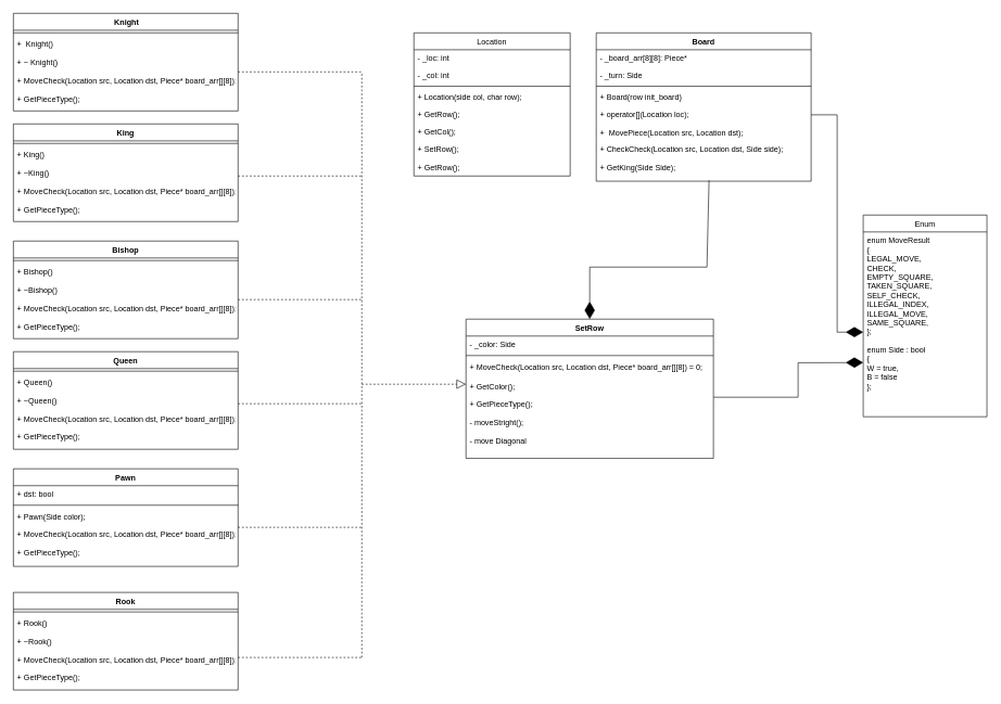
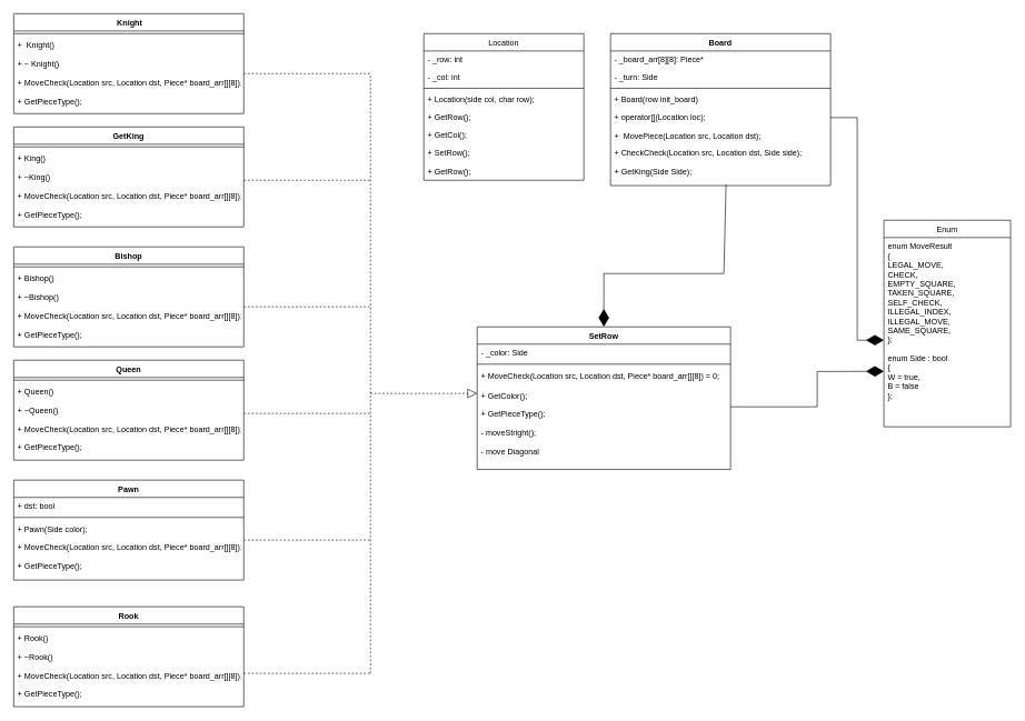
  <mxCell id="0" />
  <mxCell id="1" parent="0" />
  <mxCell id="2" value="SetRow" style="swimlane;fontStyle=1;align=center;verticalAlign=top;childLayout=stackLayout;horizontal=1;startSize=26;horizontalStack=0;resizeParent=1;resizeParentMax=0;resizeLast=0;collapsible=1;marginBottom=0;rounded=0;swimlaneLine=1;shadow=0;rotatable=0;" parent="1" vertex="1"><mxGeometry x="715" y="490" width="380" height="214" as="geometry" /></mxCell>
  <mxCell id="3" value="- _color: Side" style="text;strokeColor=none;fillColor=none;align=left;verticalAlign=top;spacingLeft=4;spacingRight=4;overflow=hidden;rotatable=0;points=[[0,0.5],[1,0.5]];portConstraint=eastwest;" parent="2" vertex="1"><mxGeometry y="26" width="380" height="26" as="geometry" /></mxCell>
  <mxCell id="4" value="" style="line;strokeWidth=1;fillColor=none;align=left;verticalAlign=middle;spacingTop=-1;spacingLeft=3;spacingRight=3;rotatable=0;labelPosition=right;points=[];portConstraint=eastwest;" parent="2" vertex="1"><mxGeometry y="52" width="380" height="8" as="geometry" /></mxCell>
  <mxCell id="5" value="+ MoveCheck(Location src, Location dst, Piece* board_arr[][8]) = 0;" style="text;strokeColor=none;fillColor=none;align=left;verticalAlign=top;spacingLeft=4;spacingRight=4;overflow=hidden;rotatable=0;points=[[0,0.5],[1,0.5]];portConstraint=eastwest;" parent="2" vertex="1"><mxGeometry y="60" width="380" height="30" as="geometry" /></mxCell>
  <mxCell id="6" value="+ GetColor();&#10;&#10;+ GetPieceType();&#10;&#10;- moveStright();&#10;&#10;- move Diagonal" style="text;strokeColor=none;fillColor=none;align=left;verticalAlign=top;spacingLeft=4;spacingRight=4;overflow=hidden;rotatable=0;points=[[0,0.5],[1,0.5]];portConstraint=eastwest;" parent="2" vertex="1"><mxGeometry y="90" width="380" height="124" as="geometry" /></mxCell>
  <mxCell id="7" value="Board" style="swimlane;fontStyle=1;align=center;verticalAlign=top;childLayout=stackLayout;horizontal=1;startSize=26;horizontalStack=0;resizeParent=1;resizeParentMax=0;resizeLast=0;collapsible=1;marginBottom=0;" parent="1" vertex="1"><mxGeometry x="915" y="50" width="330" height="228" as="geometry"><mxRectangle x="40" y="39" width="60" height="26" as="alternateBounds" /></mxGeometry></mxCell>
  <mxCell id="8" value="- _board_arr[8][8]: Piece*" style="text;strokeColor=none;fillColor=none;align=left;verticalAlign=top;spacingLeft=4;spacingRight=4;overflow=hidden;rotatable=0;points=[[0,0.5],[1,0.5]];portConstraint=eastwest;" parent="7" vertex="1"><mxGeometry y="26" width="330" height="26" as="geometry" /></mxCell>
  <mxCell id="9" value="- _turn: Side" style="text;strokeColor=none;fillColor=none;align=left;verticalAlign=top;spacingLeft=4;spacingRight=4;overflow=hidden;rotatable=0;points=[[0,0.5],[1,0.5]];portConstraint=eastwest;" parent="7" vertex="1"><mxGeometry y="52" width="330" height="26" as="geometry" /></mxCell>
  <mxCell id="10" value="" style="line;strokeWidth=1;fillColor=none;align=left;verticalAlign=middle;spacingTop=-1;spacingLeft=3;spacingRight=3;rotatable=0;labelPosition=right;points=[];portConstraint=eastwest;" parent="7" vertex="1"><mxGeometry y="78" width="330" height="8" as="geometry" /></mxCell>
  <mxCell id="11" value="+ Board(row init_board)" style="text;strokeColor=none;fillColor=none;align=left;verticalAlign=top;spacingLeft=4;spacingRight=4;overflow=hidden;rotatable=0;points=[[0,0.5],[1,0.5]];portConstraint=eastwest;" parent="7" vertex="1"><mxGeometry y="86" width="330" height="26" as="geometry" /></mxCell>
  <mxCell id="12" value="+ operator[](Location loc);" style="text;strokeColor=none;fillColor=none;align=left;verticalAlign=top;spacingLeft=4;spacingRight=4;overflow=hidden;rotatable=0;points=[[0,0.5],[1,0.5]];portConstraint=eastwest;" parent="7" vertex="1"><mxGeometry y="112" width="330" height="28" as="geometry" /></mxCell>
  <mxCell id="13" value="+  MovePiece(Location src, Location dst);" style="text;strokeColor=none;fillColor=none;align=left;verticalAlign=top;spacingLeft=4;spacingRight=4;overflow=hidden;rotatable=0;points=[[0,0.5],[1,0.5]];portConstraint=eastwest;" parent="7" vertex="1"><mxGeometry y="140" width="330" height="26" as="geometry" /></mxCell>
  <mxCell id="14" value="+ CheckCheck(Location src, Location dst, Side side);&#10;&#10;+ GetKing(Side Side);" style="text;strokeColor=none;fillColor=none;align=left;verticalAlign=top;spacingLeft=4;spacingRight=4;overflow=hidden;rotatable=0;points=[[0,0.5],[1,0.5]];portConstraint=eastwest;" parent="7" vertex="1"><mxGeometry y="166" width="330" height="62" as="geometry" /></mxCell>
  <mxCell id="15" value="Location" style="swimlane;fontStyle=0;childLayout=stackLayout;horizontal=1;startSize=26;fillColor=none;horizontalStack=0;resizeParent=1;resizeParentMax=0;resizeLast=0;collapsible=1;marginBottom=0;" parent="1" vertex="1"><mxGeometry x="635" y="50" width="240" height="220" as="geometry" /></mxCell>
- <mxCell id="16" value="- _loc: int" style="text;strokeColor=none;fillColor=none;align=left;verticalAlign=top;spacingLeft=4;spacingRight=4;overflow=hidden;rotatable=0;points=[[0,0.5],[1,0.5]];portConstraint=eastwest;" parent="15" vertex="1"><mxGeometry y="26" width="240" height="26" as="geometry" /></mxCell>
+ <mxCell id="16" value="- _row: int" style="text;strokeColor=none;fillColor=none;align=left;verticalAlign=top;spacingLeft=4;spacingRight=4;overflow=hidden;rotatable=0;points=[[0,0.5],[1,0.5]];portConstraint=eastwest;" parent="15" vertex="1"><mxGeometry y="26" width="240" height="26" as="geometry" /></mxCell>
  <mxCell id="17" value="- _col: int" style="text;strokeColor=none;fillColor=none;align=left;verticalAlign=top;spacingLeft=4;spacingRight=4;overflow=hidden;rotatable=0;points=[[0,0.5],[1,0.5]];portConstraint=eastwest;" parent="15" vertex="1"><mxGeometry y="52" width="240" height="26" as="geometry" /></mxCell>
  <mxCell id="18" value="" style="line;strokeWidth=1;fillColor=none;align=left;verticalAlign=middle;spacingTop=-1;spacingLeft=3;spacingRight=3;rotatable=0;labelPosition=right;points=[];portConstraint=eastwest;" parent="15" vertex="1"><mxGeometry y="78" width="240" height="8" as="geometry" /></mxCell>
  <mxCell id="19" value="+ Location(side col, char row);" style="text;strokeColor=none;fillColor=none;align=left;verticalAlign=top;spacingLeft=4;spacingRight=4;overflow=hidden;rotatable=0;points=[[0,0.5],[1,0.5]];portConstraint=eastwest;" parent="15" vertex="1"><mxGeometry y="86" width="240" height="26" as="geometry" /></mxCell>
  <mxCell id="20" value="+ GetRow();" style="text;strokeColor=none;fillColor=none;align=left;verticalAlign=top;spacingLeft=4;spacingRight=4;overflow=hidden;rotatable=0;points=[[0,0.5],[1,0.5]];portConstraint=eastwest;" parent="15" vertex="1"><mxGeometry y="112" width="240" height="26" as="geometry" /></mxCell>
  <mxCell id="21" value="+ GetCol();&#10;&#10;+ SetRow();&#10;&#10;+ GetRow();" style="text;strokeColor=none;fillColor=none;align=left;verticalAlign=top;spacingLeft=4;spacingRight=4;overflow=hidden;rotatable=0;points=[[0,0.5],[1,0.5]];portConstraint=eastwest;" parent="15" vertex="1"><mxGeometry y="138" width="240" height="82" as="geometry" /></mxCell>
  <mxCell id="22" value="Pawn" style="swimlane;fontStyle=1;align=center;verticalAlign=top;childLayout=stackLayout;horizontal=1;startSize=26;horizontalStack=0;resizeParent=1;resizeParentMax=0;resizeLast=0;collapsible=1;marginBottom=0;" parent="1" vertex="1"><mxGeometry x="20" y="720" width="345" height="150" as="geometry" /></mxCell>
  <mxCell id="23" value="+ dst: bool" style="text;strokeColor=none;fillColor=none;align=left;verticalAlign=top;spacingLeft=4;spacingRight=4;overflow=hidden;rotatable=0;points=[[0,0.5],[1,0.5]];portConstraint=eastwest;" parent="22" vertex="1"><mxGeometry y="26" width="345" height="26" as="geometry" /></mxCell>
  <mxCell id="24" value="" style="line;strokeWidth=1;fillColor=none;align=left;verticalAlign=middle;spacingTop=-1;spacingLeft=3;spacingRight=3;rotatable=0;labelPosition=right;points=[];portConstraint=eastwest;strokeColor=inherit;" parent="22" vertex="1"><mxGeometry y="52" width="345" height="8" as="geometry" /></mxCell>
  <mxCell id="25" value="+ Pawn(Side color);&#10;&#10;+ MoveCheck(Location src, Location dst, Piece* board_arr[][8]);&#10;&#10;+ GetPieceType();" style="text;strokeColor=none;fillColor=none;align=left;verticalAlign=top;spacingLeft=4;spacingRight=4;overflow=hidden;rotatable=0;points=[[0,0.5],[1,0.5]];portConstraint=eastwest;" parent="22" vertex="1"><mxGeometry y="60" width="345" height="90" as="geometry" /></mxCell>
  <mxCell id="26" value="Queen" style="swimlane;fontStyle=1;align=center;verticalAlign=top;childLayout=stackLayout;horizontal=1;startSize=26;horizontalStack=0;resizeParent=1;resizeParentMax=0;resizeLast=0;collapsible=1;marginBottom=0;" parent="1" vertex="1"><mxGeometry x="20" y="540" width="345" height="150" as="geometry" /></mxCell>
  <mxCell id="27" value="" style="line;strokeWidth=1;fillColor=none;align=left;verticalAlign=middle;spacingTop=-1;spacingLeft=3;spacingRight=3;rotatable=0;labelPosition=right;points=[];portConstraint=eastwest;strokeColor=inherit;" parent="26" vertex="1"><mxGeometry y="26" width="345" height="8" as="geometry" /></mxCell>
  <mxCell id="28" value="+ Queen()&#10;&#10;+ ~Queen()&#10;&#10;+ MoveCheck(Location src, Location dst, Piece* board_arr[][8]);&#10;&#10;+ GetPieceType();" style="text;strokeColor=none;fillColor=none;align=left;verticalAlign=top;spacingLeft=4;spacingRight=4;overflow=hidden;rotatable=0;points=[[0,0.5],[1,0.5]];portConstraint=eastwest;" parent="26" vertex="1"><mxGeometry y="34" width="345" height="116" as="geometry" /></mxCell>
  <mxCell id="29" value=" Knight&#10;" style="swimlane;fontStyle=1;align=center;verticalAlign=top;childLayout=stackLayout;horizontal=1;startSize=26;horizontalStack=0;resizeParent=1;resizeParentMax=0;resizeLast=0;collapsible=1;marginBottom=0;" vertex="1" parent="1"><mxGeometry x="20" y="20" width="345" height="150" as="geometry" /></mxCell>
  <mxCell id="30" value="" style="line;strokeWidth=1;fillColor=none;align=left;verticalAlign=middle;spacingTop=-1;spacingLeft=3;spacingRight=3;rotatable=0;labelPosition=right;points=[];portConstraint=eastwest;strokeColor=inherit;" vertex="1" parent="29"><mxGeometry y="26" width="345" height="8" as="geometry" /></mxCell>
  <mxCell id="31" value="+  Knight()&#10;&#10;+ ~ Knight()&#10;&#10;+ MoveCheck(Location src, Location dst, Piece* board_arr[][8]);&#10;&#10;+ GetPieceType();" style="text;strokeColor=none;fillColor=none;align=left;verticalAlign=top;spacingLeft=4;spacingRight=4;overflow=hidden;rotatable=0;points=[[0,0.5],[1,0.5]];portConstraint=eastwest;" vertex="1" parent="29"><mxGeometry y="34" width="345" height="116" as="geometry" /></mxCell>
  <mxCell id="32" value="Bishop&#10;" style="swimlane;fontStyle=1;align=center;verticalAlign=top;childLayout=stackLayout;horizontal=1;startSize=26;horizontalStack=0;resizeParent=1;resizeParentMax=0;resizeLast=0;collapsible=1;marginBottom=0;" vertex="1" parent="1"><mxGeometry x="20" y="370" width="345" height="150" as="geometry" /></mxCell>
  <mxCell id="33" value="" style="line;strokeWidth=1;fillColor=none;align=left;verticalAlign=middle;spacingTop=-1;spacingLeft=3;spacingRight=3;rotatable=0;labelPosition=right;points=[];portConstraint=eastwest;strokeColor=inherit;" vertex="1" parent="32"><mxGeometry y="26" width="345" height="8" as="geometry" /></mxCell>
  <mxCell id="34" value="+ Bishop()&#10;&#10;+ ~Bishop()&#10;&#10;+ MoveCheck(Location src, Location dst, Piece* board_arr[][8]);&#10;&#10;+ GetPieceType();" style="text;strokeColor=none;fillColor=none;align=left;verticalAlign=top;spacingLeft=4;spacingRight=4;overflow=hidden;rotatable=0;points=[[0,0.5],[1,0.5]];portConstraint=eastwest;" vertex="1" parent="32"><mxGeometry y="34" width="345" height="116" as="geometry" /></mxCell>
- <mxCell id="35" value="King&#10;&#10;" style="swimlane;fontStyle=1;align=center;verticalAlign=top;childLayout=stackLayout;horizontal=1;startSize=26;horizontalStack=0;resizeParent=1;resizeParentMax=0;resizeLast=0;collapsible=1;marginBottom=0;" vertex="1" parent="1"><mxGeometry x="20" y="190" width="345" height="150" as="geometry" /></mxCell>
+ <mxCell id="35" value="GetKing&#10;&#10;" style="swimlane;fontStyle=1;align=center;verticalAlign=top;childLayout=stackLayout;horizontal=1;startSize=26;horizontalStack=0;resizeParent=1;resizeParentMax=0;resizeLast=0;collapsible=1;marginBottom=0;" vertex="1" parent="1"><mxGeometry x="20" y="190" width="345" height="150" as="geometry" /></mxCell>
  <mxCell id="36" value="" style="line;strokeWidth=1;fillColor=none;align=left;verticalAlign=middle;spacingTop=-1;spacingLeft=3;spacingRight=3;rotatable=0;labelPosition=right;points=[];portConstraint=eastwest;strokeColor=inherit;" vertex="1" parent="35"><mxGeometry y="26" width="345" height="8" as="geometry" /></mxCell>
  <mxCell id="37" value="+ King()&#10;&#10;+ ~King()&#10;&#10;+ MoveCheck(Location src, Location dst, Piece* board_arr[][8]);&#10;&#10;+ GetPieceType();" style="text;strokeColor=none;fillColor=none;align=left;verticalAlign=top;spacingLeft=4;spacingRight=4;overflow=hidden;rotatable=0;points=[[0,0.5],[1,0.5]];portConstraint=eastwest;" vertex="1" parent="35"><mxGeometry y="34" width="345" height="116" as="geometry" /></mxCell>
  <mxCell id="38" value="Rook" style="swimlane;fontStyle=1;align=center;verticalAlign=top;childLayout=stackLayout;horizontal=1;startSize=26;horizontalStack=0;resizeParent=1;resizeParentMax=0;resizeLast=0;collapsible=1;marginBottom=0;" vertex="1" parent="1"><mxGeometry x="20" y="910" width="345" height="150" as="geometry" /></mxCell>
  <mxCell id="39" value="" style="line;strokeWidth=1;fillColor=none;align=left;verticalAlign=middle;spacingTop=-1;spacingLeft=3;spacingRight=3;rotatable=0;labelPosition=right;points=[];portConstraint=eastwest;strokeColor=inherit;" vertex="1" parent="38"><mxGeometry y="26" width="345" height="8" as="geometry" /></mxCell>
  <mxCell id="40" value="+ Rook()&#10;&#10;+ ~Rook()&#10;&#10;+ MoveCheck(Location src, Location dst, Piece* board_arr[][8]);&#10;&#10;+ GetPieceType();" style="text;strokeColor=none;fillColor=none;align=left;verticalAlign=top;spacingLeft=4;spacingRight=4;overflow=hidden;rotatable=0;points=[[0,0.5],[1,0.5]];portConstraint=eastwest;" vertex="1" parent="38"><mxGeometry y="34" width="345" height="116" as="geometry" /></mxCell>
  <mxCell id="41" value="" style="endArrow=block;dashed=1;endFill=0;endSize=12;html=1;rounded=0;" edge="1" parent="1"><mxGeometry width="160" relative="1" as="geometry"><mxPoint x="555" y="590" as="sourcePoint" /><mxPoint x="715" y="590" as="targetPoint" /></mxGeometry></mxCell>
  <mxCell id="42" value="" style="endArrow=diamondThin;endFill=1;endSize=24;html=1;rounded=0;entryX=0.5;entryY=0;entryDx=0;entryDy=0;exitX=0.525;exitY=0.977;exitDx=0;exitDy=0;exitPerimeter=0;" edge="1" parent="1" source="14" target="2"><mxGeometry width="160" relative="1" as="geometry"><mxPoint x="875" y="420" as="sourcePoint" /><mxPoint x="875" y="300" as="targetPoint" /><Array as="points"><mxPoint x="1085" y="410" /><mxPoint x="905" y="410" /></Array></mxGeometry></mxCell>
  <mxCell id="43" value="" style="endArrow=none;dashed=1;html=1;rounded=0;" edge="1" parent="1"><mxGeometry width="50" height="50" relative="1" as="geometry"><mxPoint x="555" y="1010" as="sourcePoint" /><mxPoint x="555" y="110" as="targetPoint" /></mxGeometry></mxCell>
  <mxCell id="44" value="" style="endArrow=none;dashed=1;html=1;rounded=0;" edge="1" parent="1"><mxGeometry x="-1" y="73" width="50" height="50" relative="1" as="geometry"><mxPoint x="365" y="1010" as="sourcePoint" /><mxPoint x="555" y="1010" as="targetPoint" /><Array as="points" /><mxPoint x="-18" y="72" as="offset" /></mxGeometry></mxCell>
  <mxCell id="45" value="" style="endArrow=none;dashed=1;html=1;rounded=0;" edge="1" parent="1"><mxGeometry x="-1" y="73" width="50" height="50" relative="1" as="geometry"><mxPoint x="365" y="810" as="sourcePoint" /><mxPoint x="555" y="810" as="targetPoint" /><Array as="points" /><mxPoint x="-18" y="72" as="offset" /></mxGeometry></mxCell>
  <mxCell id="46" value="" style="endArrow=none;dashed=1;html=1;rounded=0;" edge="1" parent="1"><mxGeometry x="-1" y="73" width="50" height="50" relative="1" as="geometry"><mxPoint x="365" y="620" as="sourcePoint" /><mxPoint x="555" y="620" as="targetPoint" /><Array as="points" /><mxPoint x="-18" y="72" as="offset" /></mxGeometry></mxCell>
  <mxCell id="47" value="" style="endArrow=none;dashed=1;html=1;rounded=0;" edge="1" parent="1"><mxGeometry x="-1" y="73" width="50" height="50" relative="1" as="geometry"><mxPoint x="365" y="460" as="sourcePoint" /><mxPoint x="555" y="460" as="targetPoint" /><Array as="points" /><mxPoint x="-18" y="72" as="offset" /></mxGeometry></mxCell>
  <mxCell id="48" value="" style="endArrow=none;dashed=1;html=1;rounded=0;" edge="1" parent="1"><mxGeometry x="-1" y="73" width="50" height="50" relative="1" as="geometry"><mxPoint x="365" y="270" as="sourcePoint" /><mxPoint x="555" y="270" as="targetPoint" /><Array as="points" /><mxPoint x="-18" y="72" as="offset" /></mxGeometry></mxCell>
  <mxCell id="49" value="" style="endArrow=none;dashed=1;html=1;rounded=0;" edge="1" parent="1"><mxGeometry x="-1" y="73" width="50" height="50" relative="1" as="geometry"><mxPoint x="365" y="110" as="sourcePoint" /><mxPoint x="555" y="110" as="targetPoint" /><Array as="points" /><mxPoint x="-18" y="72" as="offset" /></mxGeometry></mxCell>
  <mxCell id="50" value="Enum" style="swimlane;fontStyle=0;childLayout=stackLayout;horizontal=1;startSize=26;fillColor=none;horizontalStack=0;resizeParent=1;resizeParentMax=0;resizeLast=0;collapsible=1;marginBottom=0;" vertex="1" parent="1"><mxGeometry x="1325" y="330" width="190" height="310" as="geometry" /></mxCell>
  <mxCell id="51" value="enum MoveResult&#10;{&#10;&#09;LEGAL_MOVE,&#10;&#09;CHECK,&#10;&#09;EMPTY_SQUARE,&#10;&#09;TAKEN_SQUARE,&#10;&#09;SELF_CHECK,&#10;&#09;ILLEGAL_INDEX,&#10;&#09;ILLEGAL_MOVE,&#10;&#09;SAME_SQUARE,&#10;};&#10;&#10;enum Side : bool&#10;{&#10;&#09;W = true,&#10;&#09;B = false&#10;};&#10;" style="text;strokeColor=none;fillColor=none;align=left;verticalAlign=top;spacingLeft=4;spacingRight=4;overflow=hidden;rotatable=0;points=[[0,0.5],[1,0.5]];portConstraint=eastwest;" vertex="1" parent="50"><mxGeometry y="26" width="190" height="284" as="geometry" /></mxCell>
  <mxCell id="52" value="" style="endArrow=diamondThin;endFill=1;endSize=24;html=1;rounded=0;exitX=1;exitY=0.5;exitDx=0;exitDy=0;" edge="1" parent="1" source="12"><mxGeometry width="160" relative="1" as="geometry"><mxPoint x="1125" y="420" as="sourcePoint" /><mxPoint x="1325" y="510" as="targetPoint" /><Array as="points"><mxPoint x="1285" y="176" /><mxPoint x="1285" y="510" /></Array></mxGeometry></mxCell>
  <mxCell id="53" value="" style="endArrow=diamondThin;endFill=1;endSize=24;html=1;rounded=0;entryX=0;entryY=0.707;entryDx=0;entryDy=0;entryPerimeter=0;" edge="1" parent="1" target="51"><mxGeometry width="160" relative="1" as="geometry"><mxPoint x="1095" y="610" as="sourcePoint" /><mxPoint x="1255" y="610" as="targetPoint" /><Array as="points"><mxPoint x="1225" y="610" /><mxPoint x="1225" y="557" /></Array></mxGeometry></mxCell>
